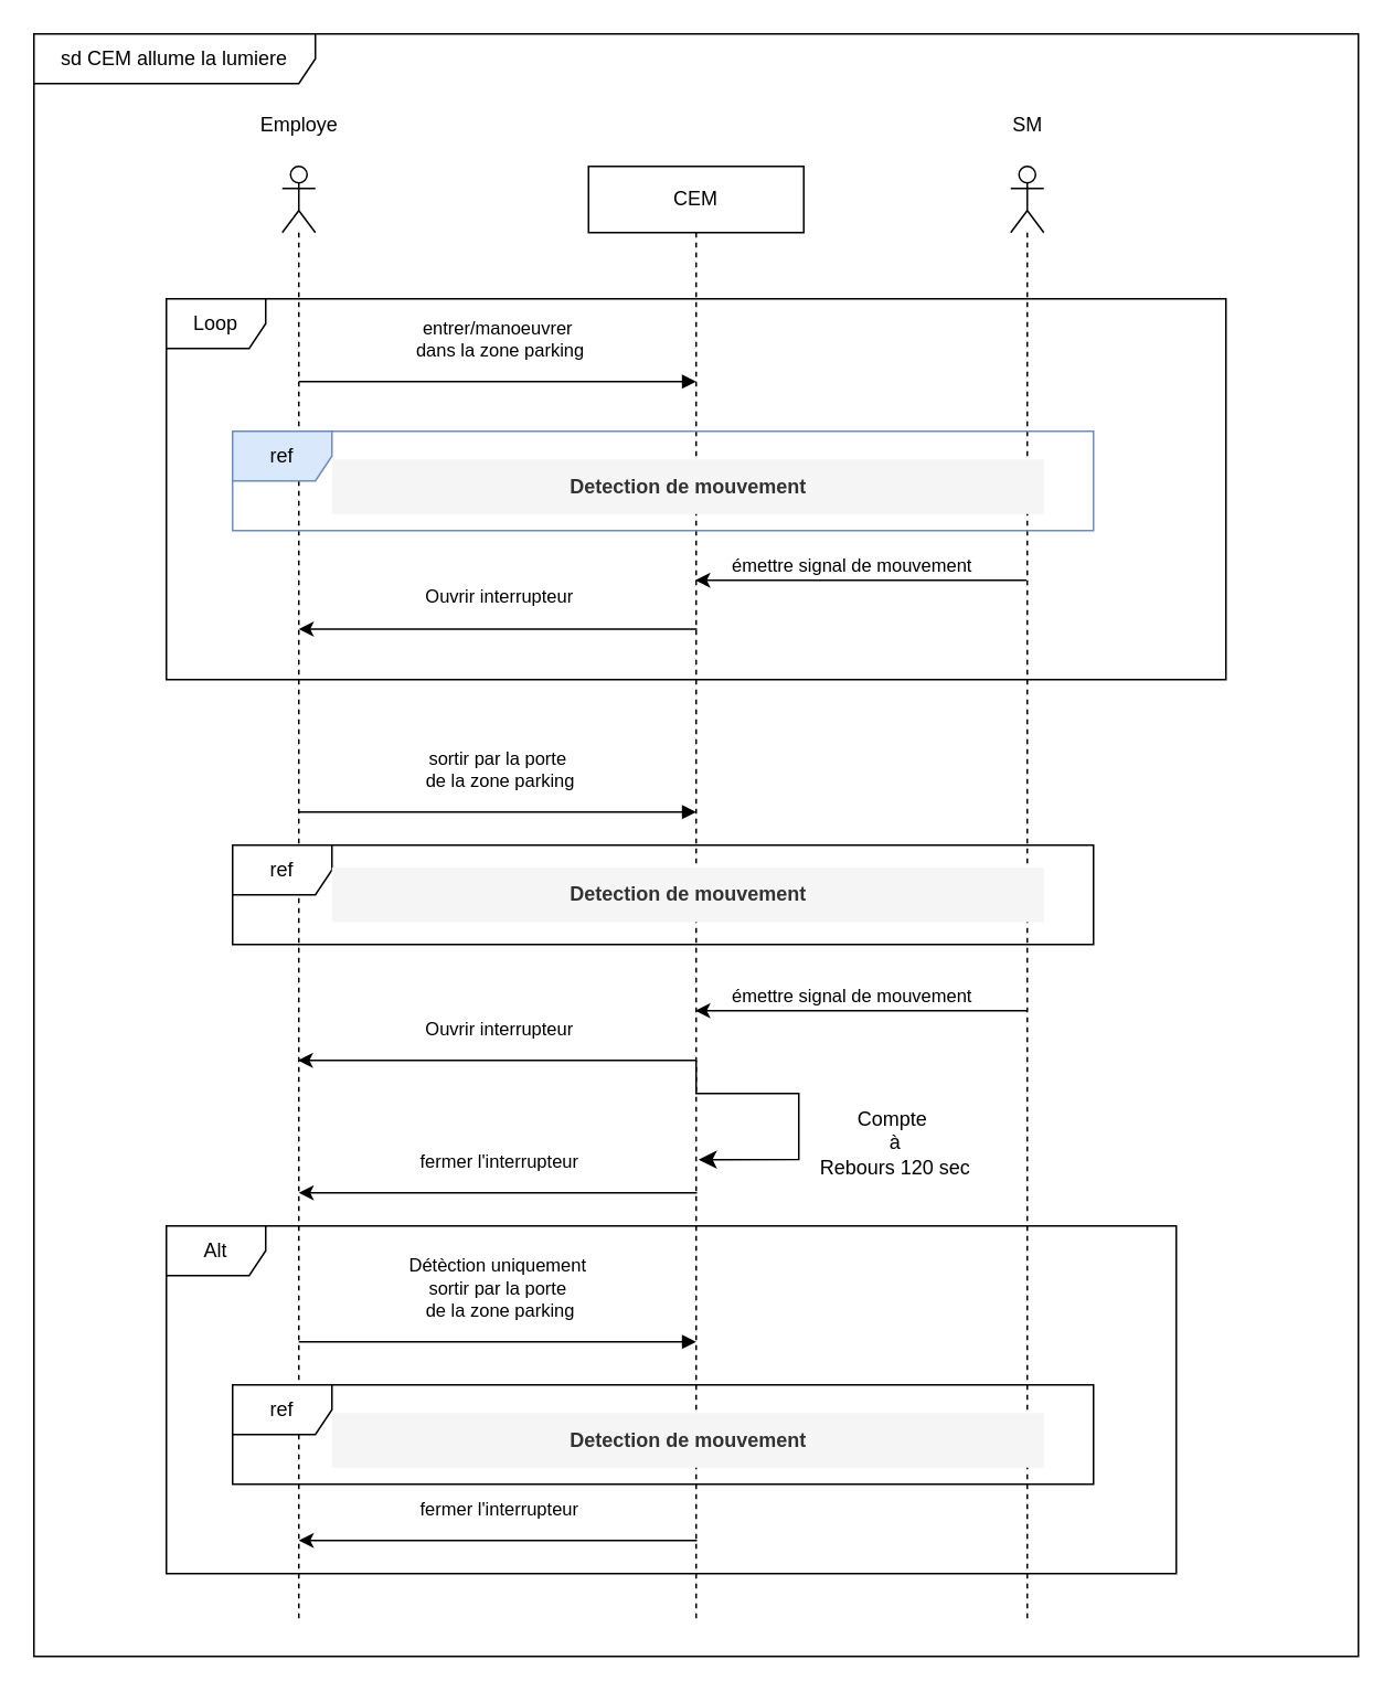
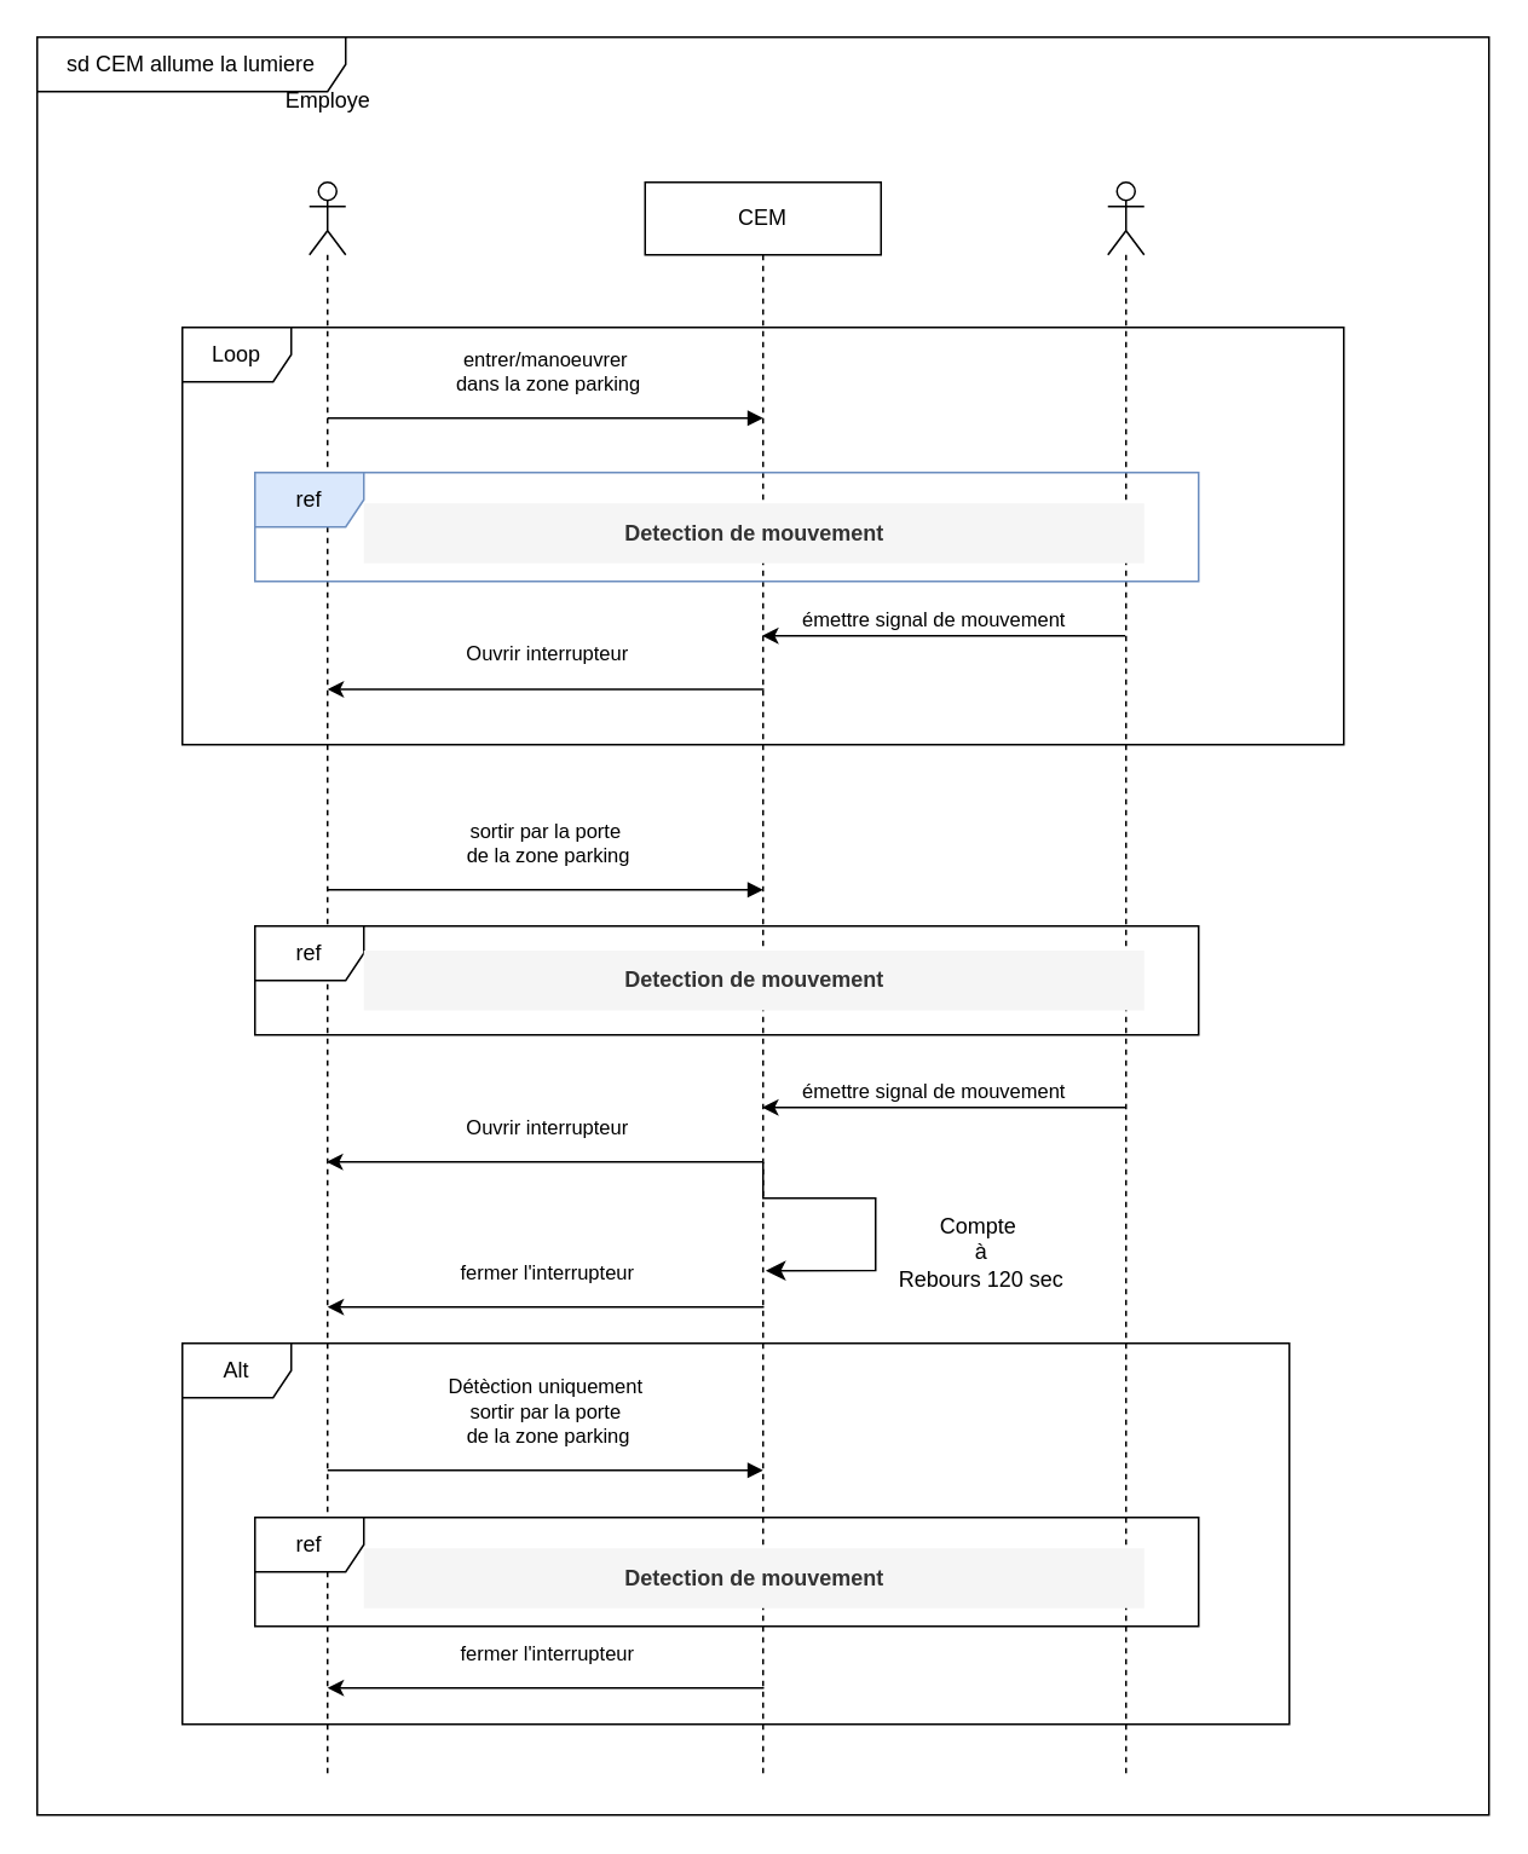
  <mxCell id="0" />
  <mxCell id="1" parent="0" />
  <mxCell id="2" value="" style="shape=umlLifeline;perimeter=lifelinePerimeter;whiteSpace=wrap;html=1;container=1;dropTarget=0;collapsible=0;recursiveResize=0;outlineConnect=0;portConstraint=eastwest;newEdgeStyle={&quot;curved&quot;:0,&quot;rounded&quot;:0};participant=umlActor;" parent="1" vertex="1"><mxGeometry x="610" y="100" width="20" height="880" as="geometry" /></mxCell>
  <mxCell id="3" value="sd CEM allume la lumiere" style="shape=umlFrame;whiteSpace=wrap;html=1;pointerEvents=0;width=170;height=30;" parent="1" vertex="1"><mxGeometry x="20" y="20" width="800" height="980" as="geometry" /></mxCell>
  <mxCell id="4" value="" style="shape=umlLifeline;perimeter=lifelinePerimeter;whiteSpace=wrap;html=1;container=1;dropTarget=0;collapsible=0;recursiveResize=0;outlineConnect=0;portConstraint=eastwest;newEdgeStyle={&quot;curved&quot;:0,&quot;rounded&quot;:0};participant=umlActor;" parent="1" vertex="1"><mxGeometry x="170" y="100" width="20" height="880" as="geometry" /></mxCell>
  <mxCell id="5" value="CEM" style="shape=umlLifeline;perimeter=lifelinePerimeter;whiteSpace=wrap;html=1;container=1;dropTarget=0;collapsible=0;recursiveResize=0;outlineConnect=0;portConstraint=eastwest;newEdgeStyle={&quot;curved&quot;:0,&quot;rounded&quot;:0};" parent="1" vertex="1"><mxGeometry x="355" y="100" width="130" height="880" as="geometry" /></mxCell>
  <mxCell id="6" value="entrer/manoeuvrer&lt;br&gt;&amp;nbsp;dans la zone parking" style="html=1;verticalAlign=bottom;endArrow=block;curved=0;rounded=0;" parent="1" edge="1"><mxGeometry x="0.004" y="10" width="80" relative="1" as="geometry"><mxPoint x="180" y="230" as="sourcePoint" /><mxPoint x="420" y="230" as="targetPoint" /><mxPoint as="offset" /></mxGeometry></mxCell>
  <mxCell id="7" value="" style="endArrow=classic;html=1;rounded=0;" parent="1" target="5" edge="1"><mxGeometry width="50" height="50" relative="1" as="geometry"><mxPoint x="619.5" y="350" as="sourcePoint" /><mxPoint x="429.5" y="350" as="targetPoint" /></mxGeometry></mxCell>
  <mxCell id="8" value="émettre signal de mouvement" style="edgeLabel;html=1;align=center;verticalAlign=middle;resizable=0;points=[];" parent="7" vertex="1" connectable="0"><mxGeometry x="0.261" y="-1" relative="1" as="geometry"><mxPoint x="20" y="-9" as="offset" /></mxGeometry></mxCell>
  <mxCell id="9" value="" style="endArrow=classic;html=1;rounded=0;" parent="1" edge="1"><mxGeometry width="50" height="50" relative="1" as="geometry"><mxPoint x="420.5" y="379.5" as="sourcePoint" /><mxPoint x="180" y="379.5" as="targetPoint" /></mxGeometry></mxCell>
  <mxCell id="10" value="Ouvrir interrupteur" style="edgeLabel;html=1;align=center;verticalAlign=middle;resizable=0;points=[];" parent="9" vertex="1" connectable="0"><mxGeometry x="0.261" y="-1" relative="1" as="geometry"><mxPoint x="32" y="-19" as="offset" /></mxGeometry></mxCell>
  <mxCell id="11" value="Loop" style="shape=umlFrame;whiteSpace=wrap;html=1;pointerEvents=0;" parent="1" vertex="1"><mxGeometry x="100" y="180" width="640" height="230" as="geometry" /></mxCell>
  <mxCell id="12" value="sortir par la porte&lt;br&gt;&amp;nbsp;de la zone parking" style="html=1;verticalAlign=bottom;endArrow=block;curved=0;rounded=0;" parent="1" edge="1"><mxGeometry x="0.004" y="10" width="80" relative="1" as="geometry"><mxPoint x="180" y="490" as="sourcePoint" /><mxPoint x="420" y="490" as="targetPoint" /><mxPoint as="offset" /></mxGeometry></mxCell>
  <mxCell id="13" value="ref" style="shape=umlFrame;whiteSpace=wrap;html=1;pointerEvents=0;" parent="1" vertex="1"><mxGeometry x="140" y="510" width="520" height="60" as="geometry" /></mxCell>
  <mxCell id="14" value="Detection de mouvement" style="text;align=center;fontStyle=1;verticalAlign=middle;spacingLeft=3;spacingRight=3;strokeColor=none;rotatable=0;points=[[0,0.5],[1,0.5]];portConstraint=eastwest;html=1;" parent="1" vertex="1"><mxGeometry x="360" y="527" width="80" height="26" as="geometry" /></mxCell>
  <mxCell id="15" value="" style="endArrow=classic;html=1;rounded=0;" parent="1" target="5" edge="1"><mxGeometry width="50" height="50" relative="1" as="geometry"><mxPoint x="619.5" y="610" as="sourcePoint" /><mxPoint x="429.5" y="610" as="targetPoint" /></mxGeometry></mxCell>
  <mxCell id="16" value="émettre signal de mouvement" style="edgeLabel;html=1;align=center;verticalAlign=middle;resizable=0;points=[];" parent="15" vertex="1" connectable="0"><mxGeometry x="0.261" y="-1" relative="1" as="geometry"><mxPoint x="20" y="-9" as="offset" /></mxGeometry></mxCell>
  <mxCell id="17" value="" style="endArrow=classic;html=1;rounded=0;" parent="1" target="4" edge="1"><mxGeometry width="50" height="50" relative="1" as="geometry"><mxPoint x="420" y="640" as="sourcePoint" /><mxPoint x="190" y="640" as="targetPoint" /><Array as="points"><mxPoint x="350.5" y="640" /></Array></mxGeometry></mxCell>
  <mxCell id="18" value="Ouvrir interrupteur" style="edgeLabel;html=1;align=center;verticalAlign=middle;resizable=0;points=[];" parent="17" vertex="1" connectable="0"><mxGeometry x="0.261" y="-1" relative="1" as="geometry"><mxPoint x="32" y="-19" as="offset" /></mxGeometry></mxCell>
  <mxCell id="19" value="" style="endArrow=classic;html=1;rounded=0;" parent="1" edge="1"><mxGeometry width="50" height="50" relative="1" as="geometry"><mxPoint x="420.5" y="720" as="sourcePoint" /><mxPoint x="180" y="720" as="targetPoint" /></mxGeometry></mxCell>
  <mxCell id="20" value="fermer l'interrupteur" style="edgeLabel;html=1;align=center;verticalAlign=middle;resizable=0;points=[];" parent="19" vertex="1" connectable="0"><mxGeometry x="0.261" y="-1" relative="1" as="geometry"><mxPoint x="32" y="-19" as="offset" /></mxGeometry></mxCell>
  <mxCell id="21" value="" style="edgeStyle=segmentEdgeStyle;endArrow=classic;html=1;curved=0;rounded=0;endSize=8;startSize=8;exitX=0.485;exitY=0.788;exitDx=0;exitDy=0;exitPerimeter=0;" parent="1" edge="1"><mxGeometry width="50" height="50" relative="1" as="geometry"><mxPoint x="420" y="640" as="sourcePoint" /><mxPoint x="421.45" y="699.92" as="targetPoint" /><Array as="points"><mxPoint x="419.95" y="660" /><mxPoint x="481.95" y="660" /><mxPoint x="481.95" y="700" /></Array></mxGeometry></mxCell>
  <mxCell id="22" value="Compte&amp;nbsp;&lt;div&gt;à&lt;/div&gt;&lt;div&gt;Rebours 120 sec&lt;/div&gt;" style="text;html=1;align=center;verticalAlign=middle;resizable=0;points=[];autosize=1;strokeColor=none;fillColor=none;" parent="1" vertex="1"><mxGeometry x="485" y="660" width="110" height="60" as="geometry" /></mxCell>
  <mxCell id="23" value="Alt" style="shape=umlFrame;whiteSpace=wrap;html=1;pointerEvents=0;" parent="1" vertex="1"><mxGeometry x="100" y="740" width="610" height="210" as="geometry" /></mxCell>
  <mxCell id="24" value="Detection de mouvement" style="text;align=center;fontStyle=1;verticalAlign=middle;spacingLeft=3;spacingRight=3;strokeColor=none;rotatable=0;points=[[0,0.5],[1,0.5]];portConstraint=eastwest;html=1;" parent="1" vertex="1"><mxGeometry x="360" y="853" width="80" height="26" as="geometry" /></mxCell>
  <mxCell id="25" value="ref" style="shape=umlFrame;whiteSpace=wrap;html=1;pointerEvents=0;" parent="1" vertex="1"><mxGeometry x="140" y="836" width="520" height="60" as="geometry" /></mxCell>
  <mxCell id="26" value="Détèction uniquement&lt;br&gt;sortir par la porte&lt;br&gt;&amp;nbsp;de la zone parking" style="html=1;verticalAlign=bottom;endArrow=block;curved=0;rounded=0;" parent="1" edge="1"><mxGeometry x="0.004" y="10" width="80" relative="1" as="geometry"><mxPoint x="180" y="810" as="sourcePoint" /><mxPoint x="420" y="810" as="targetPoint" /><mxPoint as="offset" /></mxGeometry></mxCell>
  <mxCell id="27" value="" style="endArrow=classic;html=1;rounded=0;" parent="1" edge="1"><mxGeometry width="50" height="50" relative="1" as="geometry"><mxPoint x="420.5" y="930" as="sourcePoint" /><mxPoint x="180" y="930" as="targetPoint" /></mxGeometry></mxCell>
  <mxCell id="28" value="fermer l'interrupteur" style="edgeLabel;html=1;align=center;verticalAlign=middle;resizable=0;points=[];" parent="27" vertex="1" connectable="0"><mxGeometry x="0.261" y="-1" relative="1" as="geometry"><mxPoint x="32" y="-19" as="offset" /></mxGeometry></mxCell>
  <mxCell id="29" value="ref" style="shape=umlFrame;whiteSpace=wrap;html=1;pointerEvents=0;fillColor=#dae8fc;strokeColor=#6c8ebf;gradientColor=none;fillStyle=auto;" parent="1" vertex="1"><mxGeometry x="140" y="260" width="520" height="60" as="geometry" /></mxCell>
  <mxCell id="30" value="Detection de mouvement" style="text;align=center;fontStyle=1;verticalAlign=middle;spacingLeft=3;spacingRight=3;rotatable=0;points=[[0,0.5],[1,0.5]];portConstraint=eastwest;html=1;fillColor=#f5f5f5;fontColor=#333333;strokeColor=none;" parent="1" vertex="1"><mxGeometry x="200" y="277" width="430" height="33" as="geometry" /></mxCell>
  <mxCell id="31" value="Detection de mouvement" style="text;align=center;fontStyle=1;verticalAlign=middle;spacingLeft=3;spacingRight=3;rotatable=0;points=[[0,0.5],[1,0.5]];portConstraint=eastwest;html=1;fillColor=#f5f5f5;fontColor=#333333;strokeColor=none;" parent="1" vertex="1"><mxGeometry x="200" y="523.5" width="430" height="33" as="geometry" /></mxCell>
  <mxCell id="32" value="Detection de mouvement" style="text;align=center;fontStyle=1;verticalAlign=middle;spacingLeft=3;spacingRight=3;rotatable=0;points=[[0,0.5],[1,0.5]];portConstraint=eastwest;html=1;fillColor=#f5f5f5;fontColor=#333333;strokeColor=none;" parent="1" vertex="1"><mxGeometry x="200" y="853" width="430" height="33" as="geometry" /></mxCell>
- <mxCell id="33" value="Employe" style="text;html=1;align=center;verticalAlign=middle;resizable=0;points=[];autosize=1;strokeColor=none;fillColor=none;" parent="1" vertex="1"><mxGeometry x="145" y="60" width="70" height="30" as="geometry" /></mxCell>
- <mxCell id="34" value="SM" style="text;html=1;align=center;verticalAlign=middle;resizable=0;points=[];autosize=1;strokeColor=none;fillColor=none;" parent="1" vertex="1"><mxGeometry x="600" y="60" width="40" height="30" as="geometry" /></mxCell>
+ <mxCell id="33" value="Employe" style="text;html=1;align=center;verticalAlign=middle;resizable=0;points=[];autosize=1;strokeColor=none;fillColor=none;" parent="1" vertex="1"><mxGeometry x="145" y="40" width="70" height="30" as="geometry" /></mxCell>
